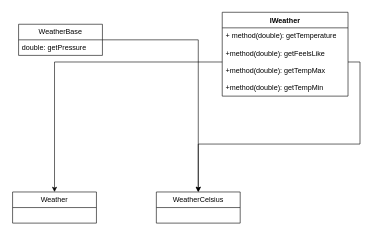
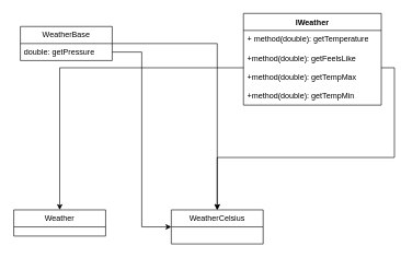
  <mxCell id="0" />
  <mxCell id="1" parent="0" />
  <mxCell id="2" value="WeatherBase" style="swimlane;fontStyle=0;childLayout=stackLayout;horizontal=1;startSize=26;fillColor=none;horizontalStack=0;resizeParent=1;resizeParentMax=0;resizeLast=0;collapsible=1;marginBottom=0;whiteSpace=wrap;html=1;" vertex="1" parent="1"><mxGeometry x="30" y="40" width="140" height="52" as="geometry" /></mxCell>
  <mxCell id="3" value="double: getPressure" style="text;strokeColor=none;fillColor=none;align=left;verticalAlign=top;spacingLeft=4;spacingRight=4;overflow=hidden;rotatable=0;points=[[0,0.5],[1,0.5]];portConstraint=eastwest;whiteSpace=wrap;html=1;" vertex="1" parent="2"><mxGeometry y="26" width="140" height="26" as="geometry" /></mxCell>
  <mxCell id="4" value="IWeather" style="swimlane;fontStyle=1;align=center;verticalAlign=top;childLayout=stackLayout;horizontal=1;startSize=26;horizontalStack=0;resizeParent=1;resizeParentMax=0;resizeLast=0;collapsible=1;marginBottom=0;whiteSpace=wrap;html=1;" vertex="1" parent="1"><mxGeometry x="370" y="20" width="210" height="140" as="geometry" /></mxCell>
  <mxCell id="5" value="+ method(double): getTemperature&lt;div&gt;&lt;br&gt;&lt;/div&gt;&lt;div&gt;+method(double): getFeelsLike&lt;/div&gt;&lt;div&gt;&lt;br&gt;&lt;/div&gt;&lt;div&gt;+method(double): getTempMax&lt;/div&gt;&lt;div&gt;&lt;br&gt;&lt;/div&gt;&lt;div&gt;+method(double): getTempMin&lt;/div&gt;" style="text;strokeColor=none;fillColor=none;align=left;verticalAlign=top;spacingLeft=4;spacingRight=4;overflow=hidden;rotatable=0;points=[[0,0.5],[1,0.5]];portConstraint=eastwest;whiteSpace=wrap;html=1;" vertex="1" parent="4"><mxGeometry y="26" width="210" height="114" as="geometry" /></mxCell>
- <mxCell id="6" value="Weather" style="swimlane;fontStyle=0;childLayout=stackLayout;horizontal=1;startSize=26;fillColor=none;horizontalStack=0;resizeParent=1;resizeParentMax=0;resizeLast=0;collapsible=1;marginBottom=0;whiteSpace=wrap;html=1;" vertex="1" parent="1"><mxGeometry x="20" y="320" width="140" height="52" as="geometry" /></mxCell>
+ <mxCell id="6" value="Weather" style="swimlane;fontStyle=0;childLayout=stackLayout;horizontal=1;startSize=26;fillColor=none;horizontalStack=0;resizeParent=1;resizeParentMax=0;resizeLast=0;collapsible=1;marginBottom=0;whiteSpace=wrap;html=1;" vertex="1" parent="1"><mxGeometry x="20" y="320" width="140" height="40" as="geometry" /></mxCell>
  <mxCell id="7" value="WeatherCelsius" style="swimlane;fontStyle=0;childLayout=stackLayout;horizontal=1;startSize=26;fillColor=none;horizontalStack=0;resizeParent=1;resizeParentMax=0;resizeLast=0;collapsible=1;marginBottom=0;whiteSpace=wrap;html=1;" vertex="1" parent="1"><mxGeometry x="260" y="320" width="140" height="52" as="geometry" /></mxCell>
  <mxCell id="8" style="edgeStyle=orthogonalEdgeStyle;rounded=0;orthogonalLoop=1;jettySize=auto;html=1;exitX=0;exitY=0.5;exitDx=0;exitDy=0;entryX=0.5;entryY=0;entryDx=0;entryDy=0;" edge="1" parent="1" source="5" target="6"><mxGeometry relative="1" as="geometry" /></mxCell>
  <mxCell id="9" style="edgeStyle=orthogonalEdgeStyle;rounded=0;orthogonalLoop=1;jettySize=auto;html=1;exitX=1;exitY=0.5;exitDx=0;exitDy=0;entryX=0.5;entryY=0;entryDx=0;entryDy=0;" edge="1" parent="1" source="5" target="7"><mxGeometry relative="1" as="geometry" /></mxCell>
  <mxCell id="10" style="edgeStyle=orthogonalEdgeStyle;rounded=0;orthogonalLoop=1;jettySize=auto;html=1;" edge="1" parent="1" source="2" target="7"><mxGeometry relative="1" as="geometry" /></mxCell>
+ <mxCell id="11" style="edgeStyle=orthogonalEdgeStyle;rounded=0;orthogonalLoop=1;jettySize=auto;html=1;entryX=0;entryY=0.5;entryDx=0;entryDy=0;" edge="1" parent="1" source="3" target="7"><mxGeometry relative="1" as="geometry" /></mxCell>
